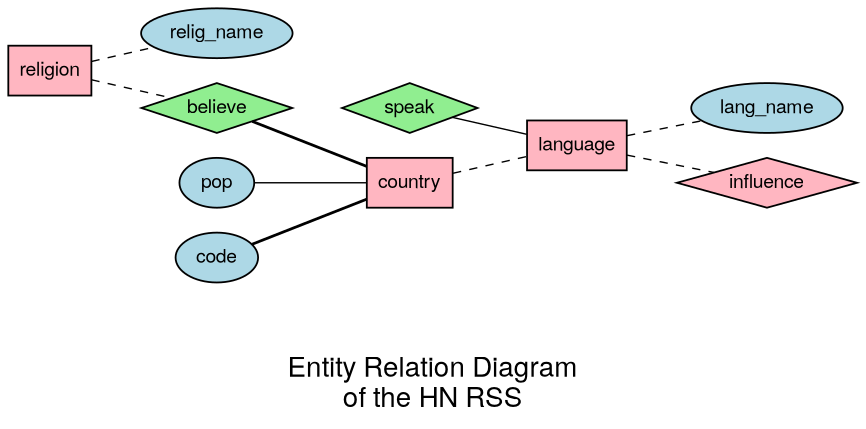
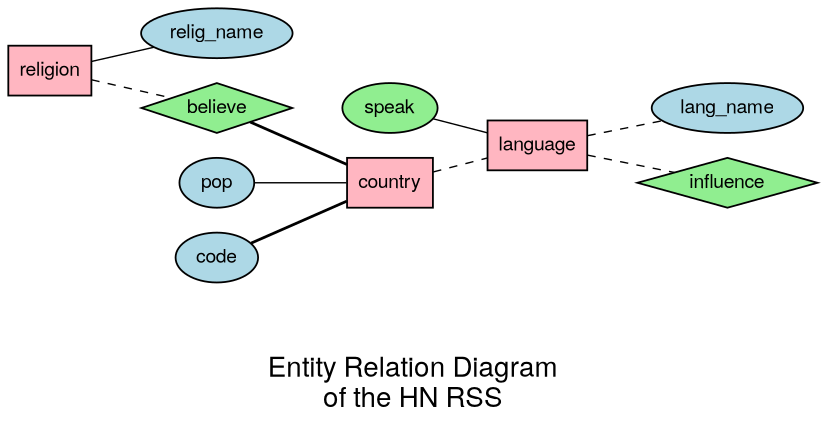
  graph {
    fontname="Helvetica,Arial,sans-serif"
    fontsize=20
    label="\n\nEntity Relation Diagram\nof the HN RSS"
    rankdir=LR
    node [fillcolor=lightblue fontname="Helvetica,Arial,sans-serif" penwidth=1.3 shape=ellipse style=filled]
    edge [fontname="Helvetica,Arial,sans-serif" style=dashed]
    country [fillcolor=lightpink shape=box]
    language [fillcolor=lightpink shape=box]
-   speak [fillcolor=lightgreen shape=diamond]
+   speak [fillcolor=lightgreen]
    lang_name
-   influence [fillcolor=lightpink shape=diamond]
+   influence [fillcolor=lightgreen shape=diamond]
    religion [fillcolor=lightpink shape=box]
    relig_name
    believe [fillcolor=lightgreen shape=diamond]
    pop
    code
    country -- language
    language -- lang_name
    language -- influence
    speak -- language [style=solid]
-   religion -- relig_name
+   religion -- relig_name [style=solid]
    religion -- believe
    believe -- country [style=bold]
    pop -- country [style=solid]
    code -- country [style=bold]
  }
